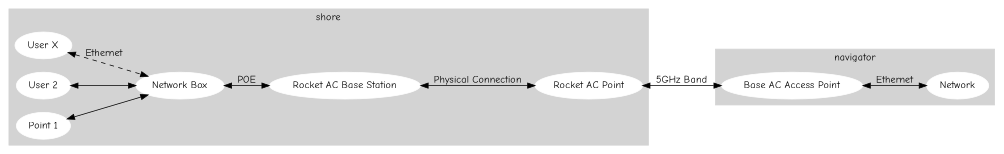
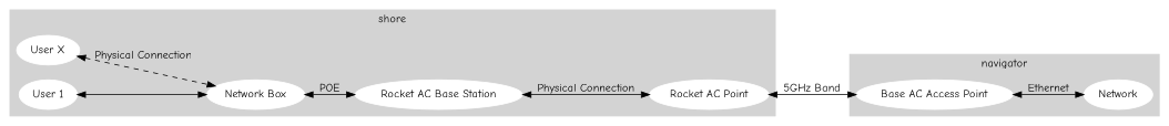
  digraph {
    fontname="Comic Neue"
    rankdir=LR
    node [color=white fontname="Comic Neue" style=filled]
    edge [dir=both fontname="Comic Neue"]
    n1 [label="User X"]
-   n2 [label="User 2"]
-   n3 [label="Point 1"]
+   n3 [label="User 1"]
    n4 [label="Network Box"]
    n5 [label="Rocket AC Base Station"]
    n6 [label="Rocket AC Point"]
    n7 [label="Base AC Access Point"]
    n8 [label=Network]
    subgraph cluster_1 {
      color=lightgrey
      label=shore
      style=filled
      n1
-     n2
      n3
      n4
      n5
      n6
    }
    subgraph cluster_2 {
      color=lightgrey
      label=navigator
      style=filled
      n7
      n8
    }
-   n1 -> n4 [label=Ethernet style=dashed]
-   n2 -> n4
+   n1 -> n4 [label="Physical Connection" style=dashed]
    n3 -> n4
    n4 -> n5 [label=POE]
    n5 -> n6 [label="Physical Connection"]
    n6 -> n7 [label="5GHz Band"]
    n7 -> n8 [label=Ethernet]
  }
